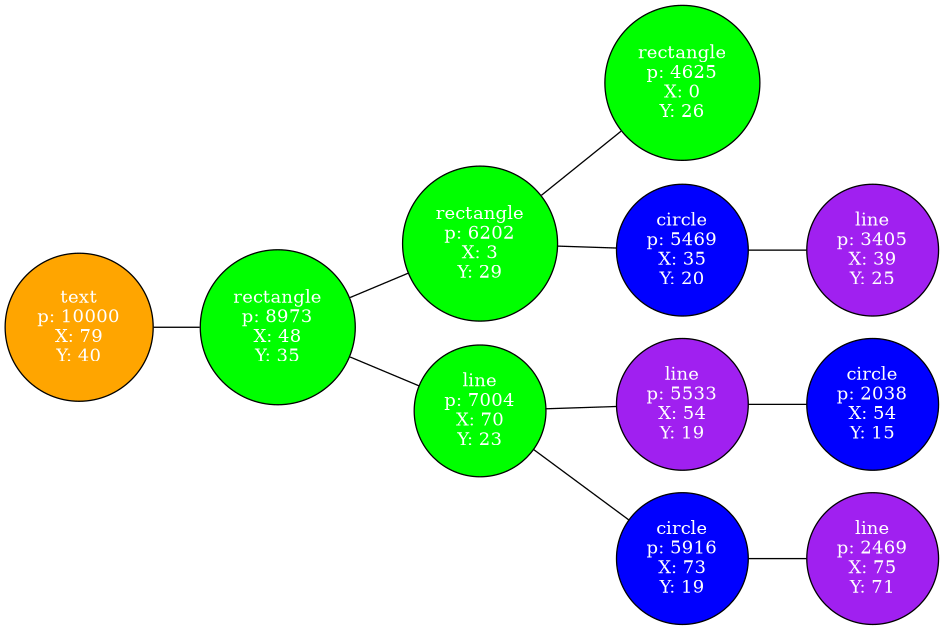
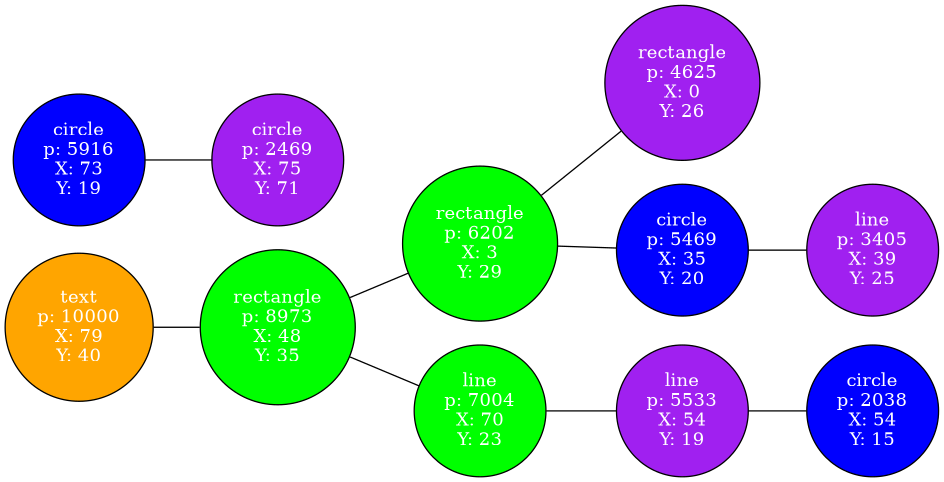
  graph {
    rankdir=LR
    node [color=black fillcolor=green fontcolor=white shape=circle style=filled]
    n1 [fillcolor=orange label="text\np: 10000\nX: 79\nY: 40"]
    n2 [label="rectangle\np: 8973\nX: 48\nY: 35"]
    n3 [label="rectangle\np: 6202\nX: 3\nY: 29"]
    n4 [label="line\np: 7004\nX: 70\nY: 23"]
-   n5 [label="rectangle\np: 4625\nX: 0\nY: 26"]
+   n5 [fillcolor=purple label="rectangle\np: 4625\nX: 0\nY: 26"]
    n6 [fillcolor=blue label="circle\np: 5469\nX: 35\nY: 20"]
    n7 [fillcolor=purple label="line\np: 5533\nX: 54\nY: 19"]
    n8 [fillcolor=blue label="circle\np: 5916\nX: 73\nY: 19"]
    n9 [fillcolor=purple label="line\np: 3405\nX: 39\nY: 25"]
    n10 [fillcolor=blue label="circle\np: 2038\nX: 54\nY: 15"]
-   n11 [fillcolor=purple label="line\np: 2469\nX: 75\nY: 71"]
+   n11 [fillcolor=purple label="circle\np: 2469\nX: 75\nY: 71"]
    n1 -- n2
    n2 -- n3
    n2 -- n4
    n3 -- n5
    n3 -- n6
    n4 -- n7
-   n4 -- n8
    n6 -- n9
    n7 -- n10
    n8 -- n11
  }
